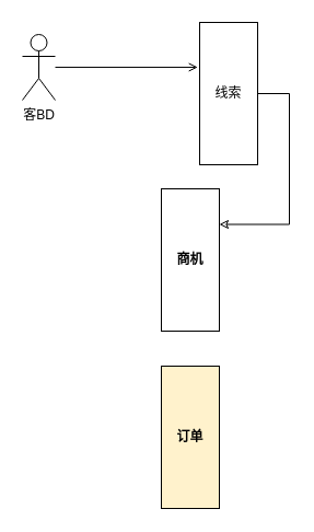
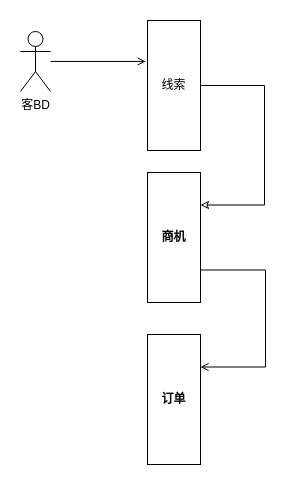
  <mxCell id="0" />
  <mxCell id="1" parent="0" />
  <mxCell id="2" style="edgeStyle=orthogonalEdgeStyle;rounded=0;orthogonalLoop=1;jettySize=auto;html=1;exitX=1;exitY=0.5;exitDx=0;exitDy=0;entryX=1;entryY=0.25;entryDx=0;entryDy=0;endArrow=classic;endFill=0;" edge="1" parent="1" source="3" target="7"><mxGeometry relative="1" as="geometry"><Array as="points"><mxPoint x="264" y="85" /><mxPoint x="264" y="205" /></Array></mxGeometry></mxCell>
- <mxCell id="3" value="线索" style="rounded=0;whiteSpace=wrap;html=1;" vertex="1" parent="1"><mxGeometry x="182" y="20" width="53" height="130" as="geometry" /></mxCell>
+ <mxCell id="3" value="线索" style="rounded=0;whiteSpace=wrap;html=1;" vertex="1" parent="1"><mxGeometry x="147" y="20" width="53" height="130" as="geometry" /></mxCell>
  <mxCell id="4" style="edgeStyle=orthogonalEdgeStyle;rounded=0;orthogonalLoop=1;jettySize=auto;html=1;entryX=-0.033;entryY=0.315;entryDx=0;entryDy=0;entryPerimeter=0;endArrow=open;endFill=0;" edge="1" parent="1" source="5" target="3"><mxGeometry relative="1" as="geometry" /></mxCell>
  <mxCell id="5" value="客BD" style="shape=umlActor;verticalLabelPosition=bottom;verticalAlign=top;html=1;outlineConnect=0;" vertex="1" parent="1"><mxGeometry x="20" y="31" width="30" height="60" as="geometry" /></mxCell>
+ <mxCell id="6" style="edgeStyle=orthogonalEdgeStyle;rounded=0;orthogonalLoop=1;jettySize=auto;html=1;exitX=1;exitY=0.75;exitDx=0;exitDy=0;entryX=1;entryY=0.25;entryDx=0;entryDy=0;endArrow=open;endFill=0;" edge="1" parent="1" source="7" target="8"><mxGeometry relative="1" as="geometry"><Array as="points"><mxPoint x="265" y="270" /><mxPoint x="265" y="367" /></Array></mxGeometry></mxCell>
  <mxCell id="7" value="商机" style="rounded=0;whiteSpace=wrap;html=1;fontStyle=1" vertex="1" parent="1"><mxGeometry x="147" y="172" width="53" height="130" as="geometry" /></mxCell>
- <mxCell id="8" value="订单" style="rounded=0;whiteSpace=wrap;html=1;fontStyle=1;fillColor=#fff2cc;" vertex="1" parent="1"><mxGeometry x="147" y="334" width="53" height="130" as="geometry" /></mxCell>
+ <mxCell id="8" value="订单" style="rounded=0;whiteSpace=wrap;html=1;fontStyle=1" vertex="1" parent="1"><mxGeometry x="147" y="334" width="53" height="130" as="geometry" /></mxCell>
